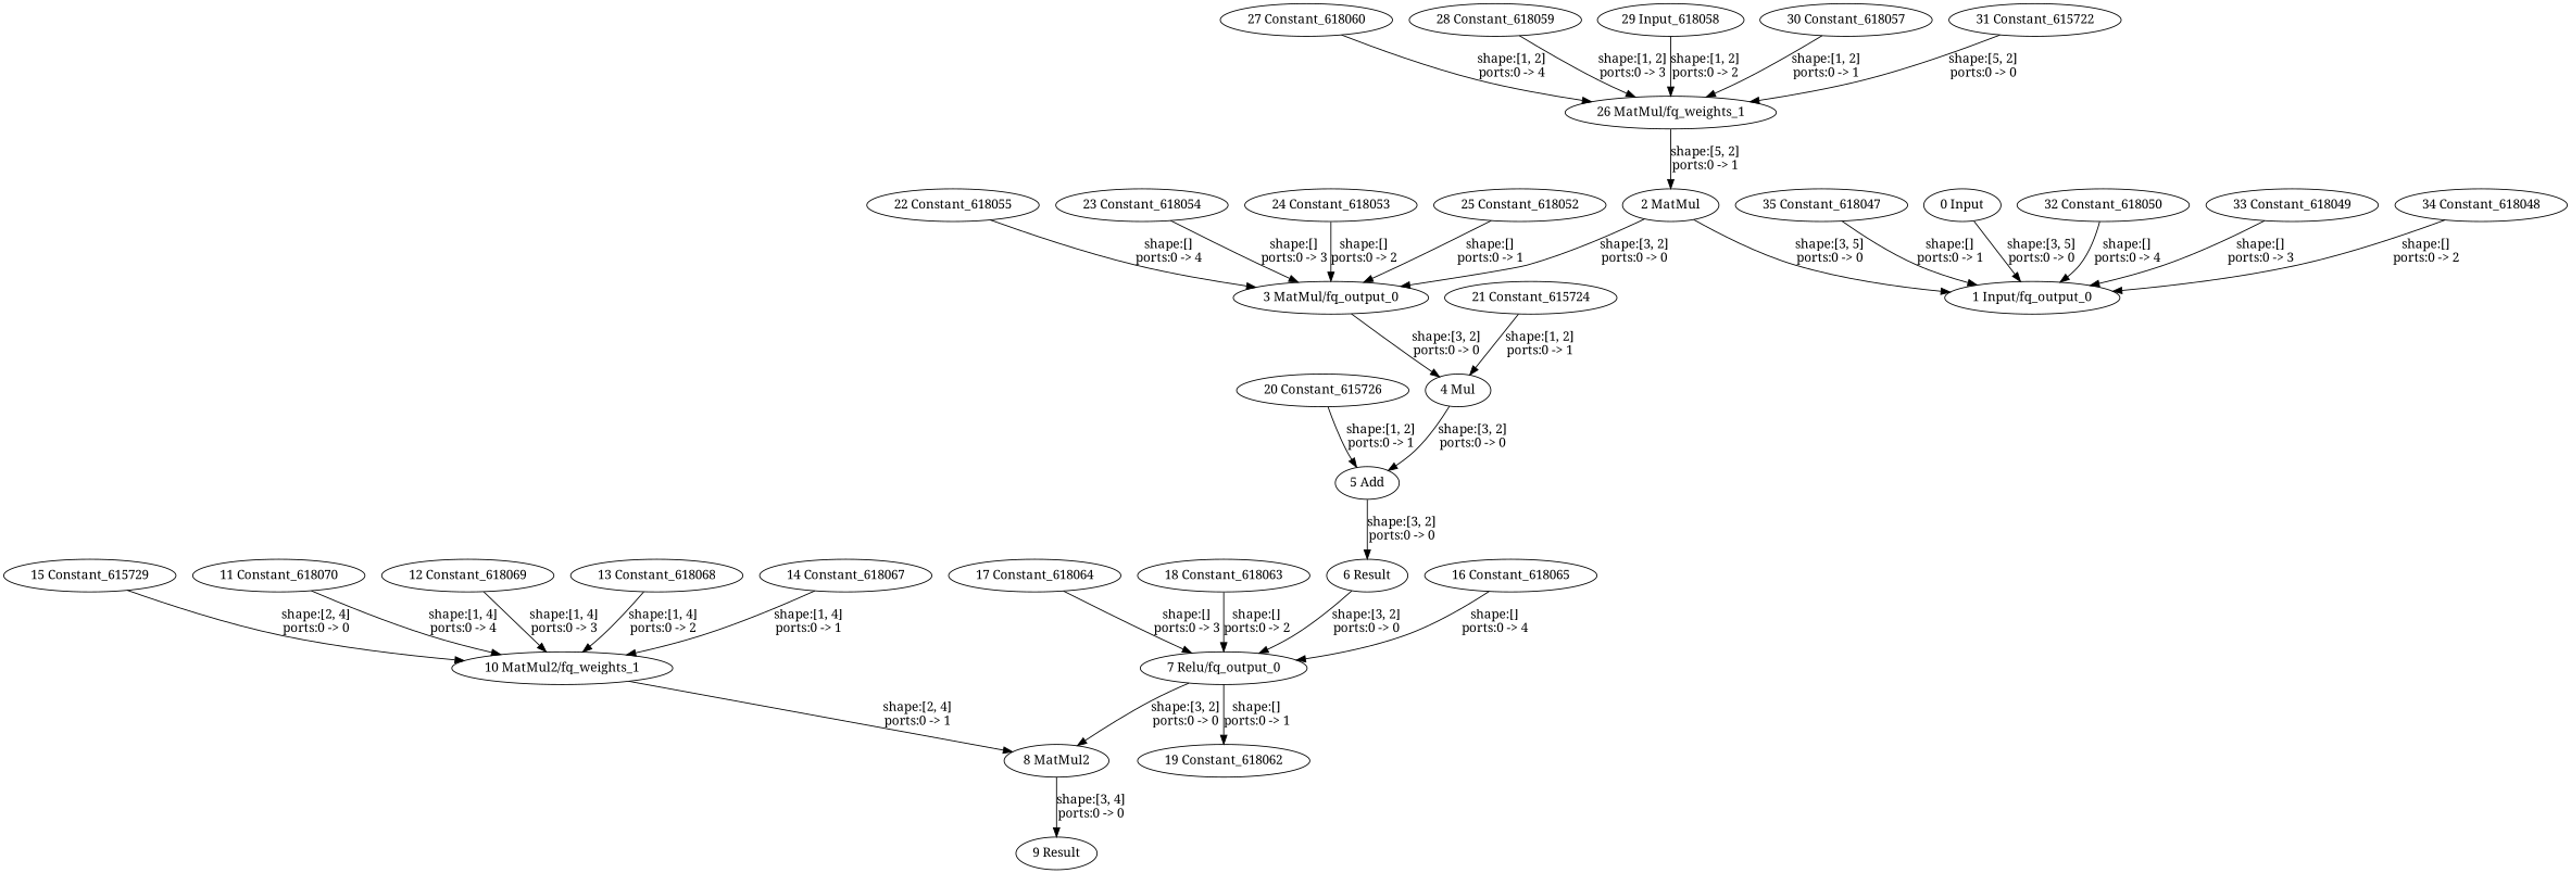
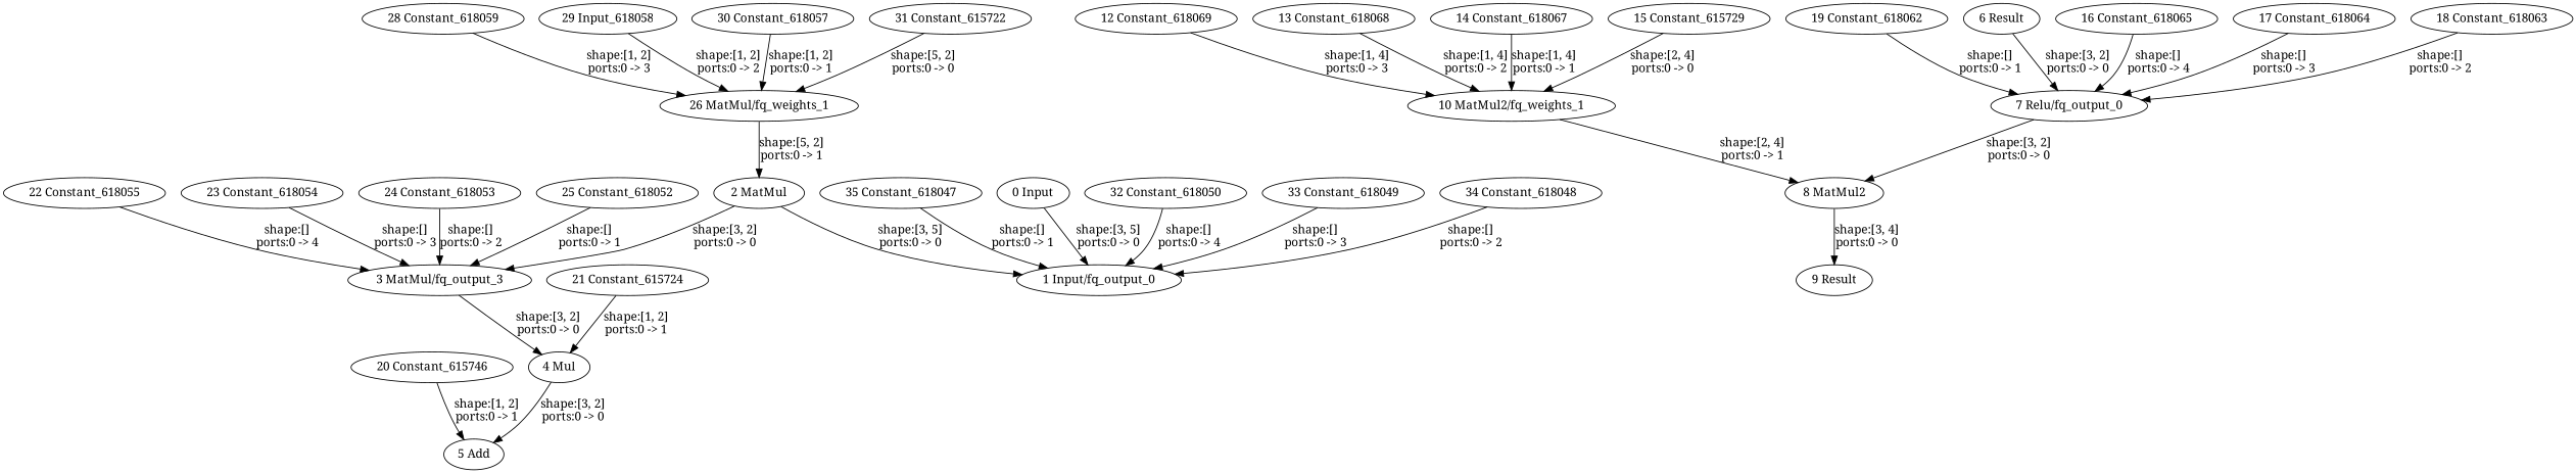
  strict digraph {
    fontname="Noto Serif"
    node [fontname="Noto Serif" type=Constant]
    edge [fontname="Noto Serif" style=solid]
    "0 Input" [type=Parameter]
    "1 Input/fq_output_0" [type=FakeQuantize]
    "2 MatMul" [type=MatMul]
-   "3 MatMul/fq_output_0" [type=FakeQuantize]
+   "3 MatMul/fq_output_0" [type=FakeQuantize label="3 MatMul/fq_output_3"]
    "4 Mul" [type=Multiply]
    "5 Add" [type=Add]
    n7 [label="6 Result" type=Relu]
    "7 Relu/fq_output_0" [type=FakeQuantize]
    "8 MatMul2" [type=MatMul]
    "9 Result" [type=Result]
    "10 MatMul2/fq_weights_1" [type=FakeQuantize]
-   "11 Constant_618070"
    "12 Constant_618069"
    "13 Constant_618068"
    "14 Constant_618067"
    "15 Constant_615729"
    "16 Constant_618065"
    "17 Constant_618064"
    "18 Constant_618063"
    "19 Constant_618062"
-   "20 Constant_615726"
+   "20 Constant_615726" [label="20 Constant_615746"]
    "21 Constant_615724"
    "22 Constant_618055"
    "23 Constant_618054"
    "24 Constant_618053"
    "25 Constant_618052"
    "26 MatMul/fq_weights_1" [type=FakeQuantize]
-   "27 Constant_618060"
    "28 Constant_618059"
    n30 [label="29 Input_618058"]
    "30 Constant_618057"
    "31 Constant_615722"
    "32 Constant_618050"
    "33 Constant_618049"
    "34 Constant_618048"
    "35 Constant_618047"
    "0 Input" -> "1 Input/fq_output_0" [label="shape:[3, 5]\nports:0 -> 0"]
    "2 MatMul" -> "1 Input/fq_output_0" [label="shape:[3, 5]\nports:0 -> 0"]
    "2 MatMul" -> "3 MatMul/fq_output_0" [label="shape:[3, 2]\nports:0 -> 0"]
    "3 MatMul/fq_output_0" -> "4 Mul" [label="shape:[3, 2]\nports:0 -> 0"]
    "4 Mul" -> "5 Add" [label="shape:[3, 2]\nports:0 -> 0"]
-   "5 Add" -> n7 [label="shape:[3, 2]\nports:0 -> 0"]
    n7 -> "7 Relu/fq_output_0" [label="shape:[3, 2]\nports:0 -> 0"]
    "7 Relu/fq_output_0" -> "8 MatMul2" [label="shape:[3, 2]\nports:0 -> 0"]
    "8 MatMul2" -> "9 Result" [label="shape:[3, 4]\nports:0 -> 0"]
    "10 MatMul2/fq_weights_1" -> "8 MatMul2" [label="shape:[2, 4]\nports:0 -> 1"]
-   "11 Constant_618070" -> "10 MatMul2/fq_weights_1" [label="shape:[1, 4]\nports:0 -> 4"]
    "12 Constant_618069" -> "10 MatMul2/fq_weights_1" [label="shape:[1, 4]\nports:0 -> 3"]
    "13 Constant_618068" -> "10 MatMul2/fq_weights_1" [label="shape:[1, 4]\nports:0 -> 2"]
    "14 Constant_618067" -> "10 MatMul2/fq_weights_1" [label="shape:[1, 4]\nports:0 -> 1"]
    "15 Constant_615729" -> "10 MatMul2/fq_weights_1" [label="shape:[2, 4]\nports:0 -> 0"]
    "16 Constant_618065" -> "7 Relu/fq_output_0" [label="shape:[]\nports:0 -> 4"]
    "17 Constant_618064" -> "7 Relu/fq_output_0" [label="shape:[]\nports:0 -> 3"]
    "18 Constant_618063" -> "7 Relu/fq_output_0" [label="shape:[]\nports:0 -> 2"]
-   "7 Relu/fq_output_0" -> "19 Constant_618062" [label="shape:[]\nports:0 -> 1"]
+   "19 Constant_618062" -> "7 Relu/fq_output_0" [label="shape:[]\nports:0 -> 1"]
    "20 Constant_615726" -> "5 Add" [label="shape:[1, 2]\nports:0 -> 1"]
    "21 Constant_615724" -> "4 Mul" [label="shape:[1, 2]\nports:0 -> 1"]
    "22 Constant_618055" -> "3 MatMul/fq_output_0" [label="shape:[]\nports:0 -> 4"]
    "23 Constant_618054" -> "3 MatMul/fq_output_0" [label="shape:[]\nports:0 -> 3"]
    "24 Constant_618053" -> "3 MatMul/fq_output_0" [label="shape:[]\nports:0 -> 2"]
    "25 Constant_618052" -> "3 MatMul/fq_output_0" [label="shape:[]\nports:0 -> 1"]
    "26 MatMul/fq_weights_1" -> "2 MatMul" [label="shape:[5, 2]\nports:0 -> 1"]
-   "27 Constant_618060" -> "26 MatMul/fq_weights_1" [label="shape:[1, 2]\nports:0 -> 4"]
    "28 Constant_618059" -> "26 MatMul/fq_weights_1" [label="shape:[1, 2]\nports:0 -> 3"]
    n30 -> "26 MatMul/fq_weights_1" [label="shape:[1, 2]\nports:0 -> 2"]
    "30 Constant_618057" -> "26 MatMul/fq_weights_1" [label="shape:[1, 2]\nports:0 -> 1"]
    "31 Constant_615722" -> "26 MatMul/fq_weights_1" [label="shape:[5, 2]\nports:0 -> 0"]
    "32 Constant_618050" -> "1 Input/fq_output_0" [label="shape:[]\nports:0 -> 4"]
    "33 Constant_618049" -> "1 Input/fq_output_0" [label="shape:[]\nports:0 -> 3"]
    "34 Constant_618048" -> "1 Input/fq_output_0" [label="shape:[]\nports:0 -> 2"]
    "35 Constant_618047" -> "1 Input/fq_output_0" [label="shape:[]\nports:0 -> 1"]
  }
